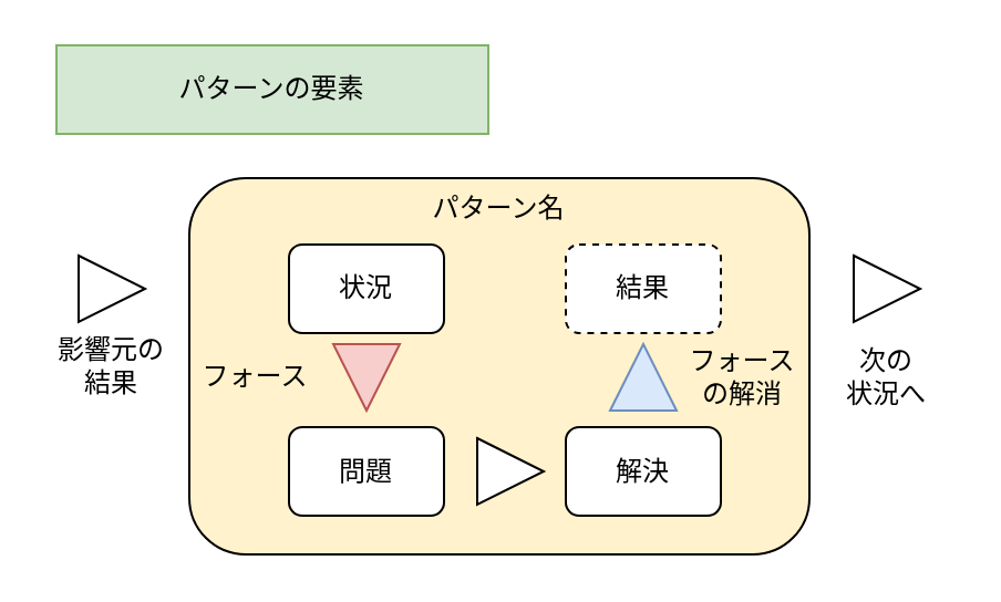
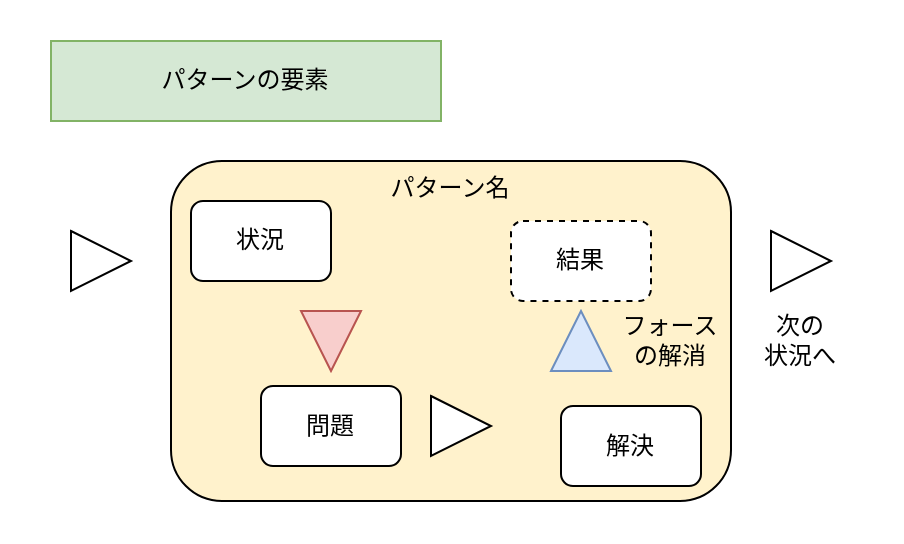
  <mxCell id="0" />
  <mxCell id="1" parent="0" />
  <mxCell id="2" value="パターンの要素" style="text;html=1;align=center;verticalAlign=middle;whiteSpace=wrap;rounded=0;fillColor=#d5e8d4;strokeColor=#82b366;" vertex="1" parent="1"><mxGeometry x="25" y="20" width="195" height="40" as="geometry" /></mxCell>
  <mxCell id="3" value="&lt;div style=&quot;&quot;&gt;パターン名&lt;/div&gt;" style="rounded=1;whiteSpace=wrap;html=1;align=center;verticalAlign=top;fillColor=#fff2cc;" vertex="1" parent="1"><mxGeometry x="85" y="80" width="280" height="170" as="geometry" /></mxCell>
- <mxCell id="4" value="状況" style="rounded=1;whiteSpace=wrap;html=1;" vertex="1" parent="1"><mxGeometry x="130" y="110" width="70" height="40" as="geometry" /></mxCell>
+ <mxCell id="4" value="状況" style="rounded=1;whiteSpace=wrap;html=1;" vertex="1" parent="1"><mxGeometry x="95" y="100" width="70" height="40" as="geometry" /></mxCell>
  <mxCell id="5" value="" style="triangle;whiteSpace=wrap;html=1;rotation=90;fillColor=#f8cecc;strokeColor=#b85450;" vertex="1" parent="1"><mxGeometry x="150" y="155" width="30" height="30" as="geometry" /></mxCell>
  <mxCell id="6" value="問題" style="rounded=1;whiteSpace=wrap;html=1;" vertex="1" parent="1"><mxGeometry x="130" y="192.5" width="70" height="40" as="geometry" /></mxCell>
  <mxCell id="7" value="" style="triangle;whiteSpace=wrap;html=1;rotation=0;" vertex="1" parent="1"><mxGeometry x="215" y="197.5" width="30" height="30" as="geometry" /></mxCell>
- <mxCell id="8" value="解決" style="rounded=1;whiteSpace=wrap;html=1;" vertex="1" parent="1"><mxGeometry x="255" y="192.5" width="70" height="40" as="geometry" /></mxCell>
+ <mxCell id="8" value="解決" style="rounded=1;whiteSpace=wrap;html=1;" vertex="1" parent="1"><mxGeometry x="280" y="202.5" width="70" height="40" as="geometry" /></mxCell>
  <mxCell id="9" value="結果" style="rounded=1;whiteSpace=wrap;html=1;dashed=1;" vertex="1" parent="1"><mxGeometry x="255" y="110" width="70" height="40" as="geometry" /></mxCell>
  <mxCell id="10" value="" style="triangle;whiteSpace=wrap;html=1;rotation=-90;fillColor=#dae8fc;strokeColor=#6c8ebf;" vertex="1" parent="1"><mxGeometry x="275" y="155" width="30" height="30" as="geometry" /></mxCell>
  <mxCell id="11" value="" style="triangle;whiteSpace=wrap;html=1;rotation=0;" vertex="1" parent="1"><mxGeometry x="385" y="115" width="30" height="30" as="geometry" /></mxCell>
- <mxCell id="12" value="フォース" style="text;html=1;align=center;verticalAlign=middle;whiteSpace=wrap;rounded=0;" vertex="1" parent="1"><mxGeometry x="85" y="155" width="60" height="30" as="geometry" /></mxCell>
  <mxCell id="13" value="フォース&lt;div&gt;の解消&lt;/div&gt;" style="text;html=1;align=center;verticalAlign=middle;whiteSpace=wrap;rounded=0;" vertex="1" parent="1"><mxGeometry x="305" y="155" width="60" height="30" as="geometry" /></mxCell>
  <mxCell id="14" value="次の&lt;div&gt;状況へ&lt;/div&gt;" style="text;html=1;align=center;verticalAlign=middle;whiteSpace=wrap;rounded=0;" vertex="1" parent="1"><mxGeometry x="370" y="155" width="60" height="30" as="geometry" /></mxCell>
  <mxCell id="15" value="" style="triangle;whiteSpace=wrap;html=1;rotation=0;" vertex="1" parent="1"><mxGeometry x="35" y="115" width="30" height="30" as="geometry" /></mxCell>
- <mxCell id="16" value="&lt;div&gt;影響元の&lt;/div&gt;&lt;div&gt;結果&lt;/div&gt;" style="text;html=1;align=center;verticalAlign=middle;whiteSpace=wrap;rounded=0;" vertex="1" parent="1"><mxGeometry x="20" y="150" width="60" height="30" as="geometry" /></mxCell>
